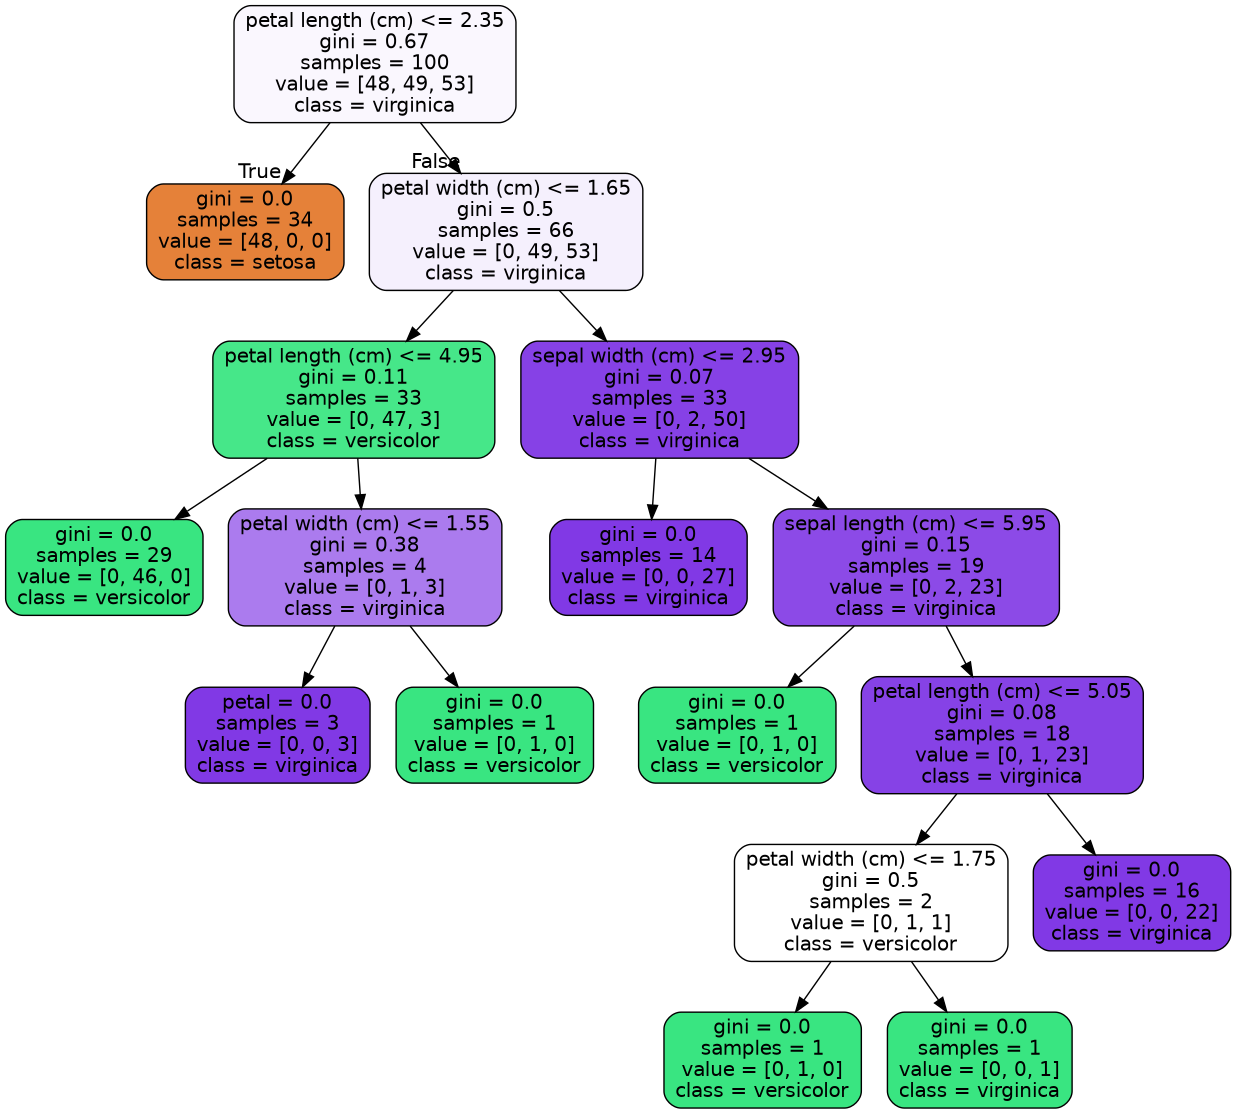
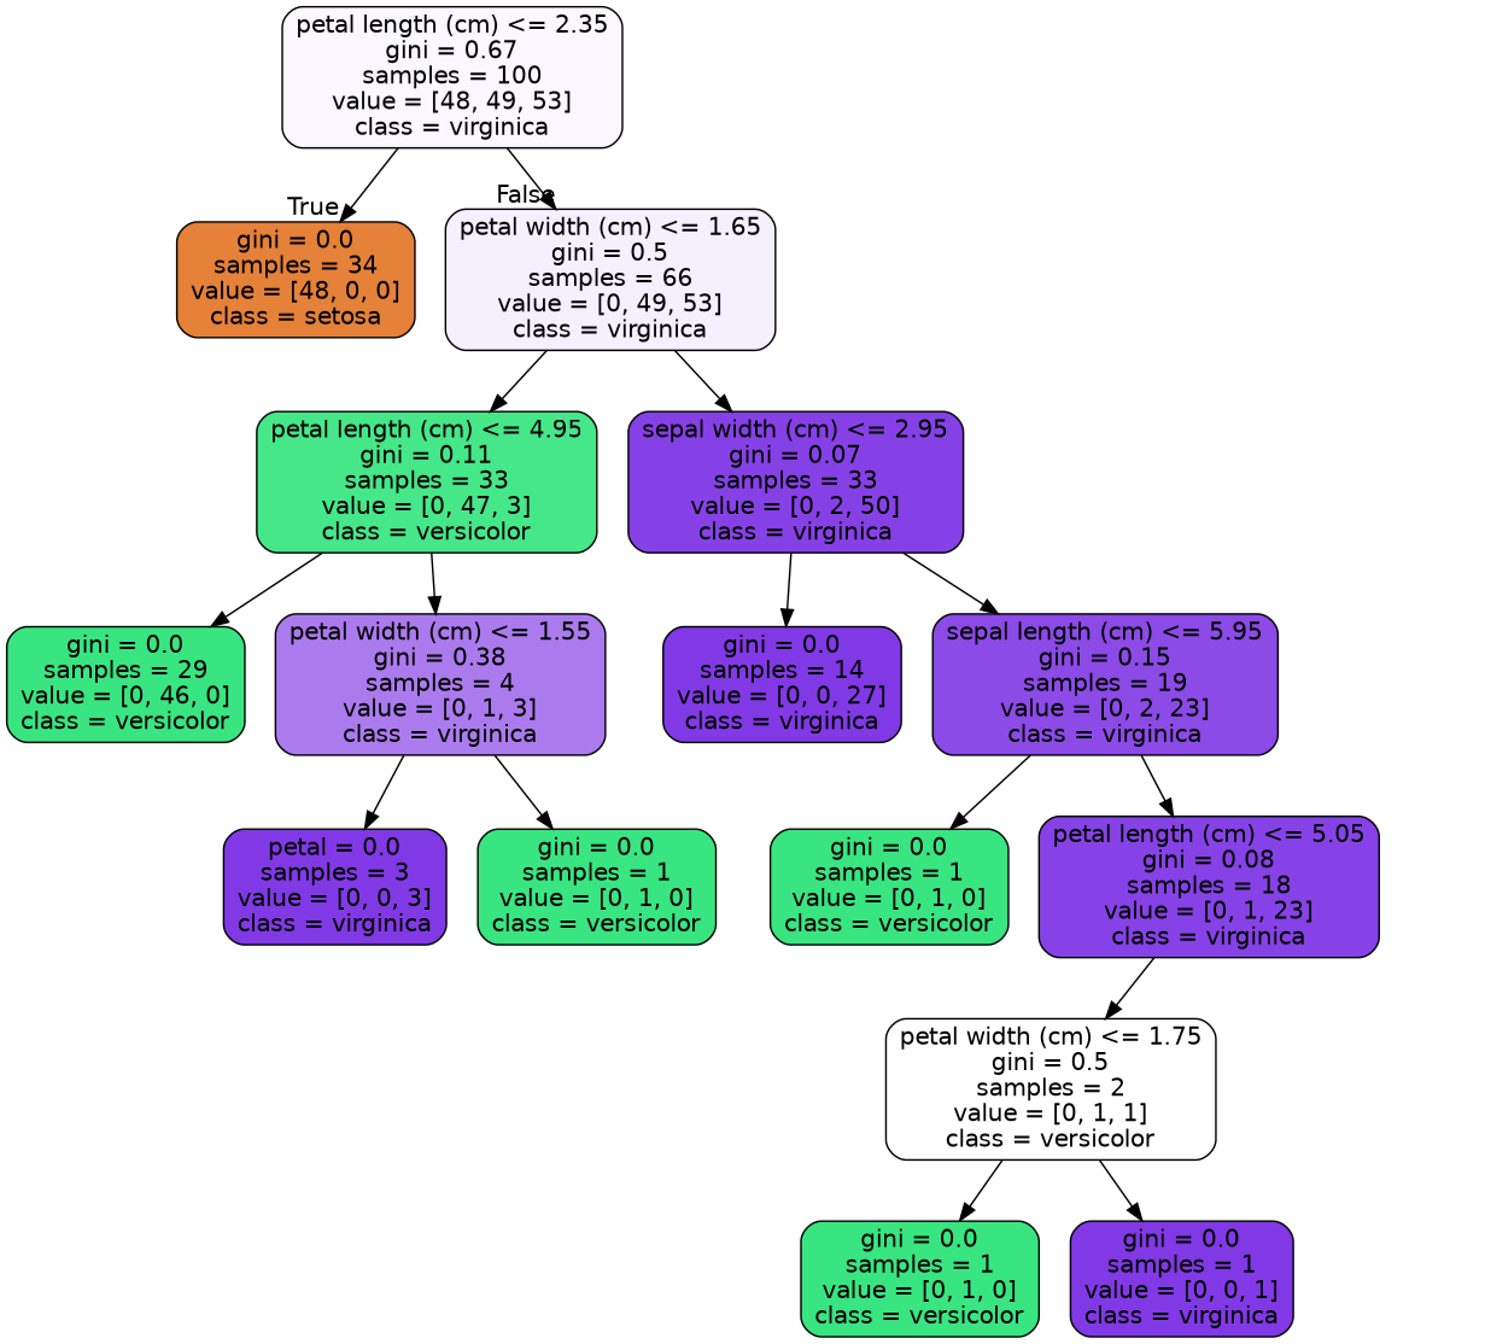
  digraph {
    node [color=black fillcolor="#39e581" fontname=helvetica shape=box style="filled, rounded"]
    edge [fontname=helvetica]
    n1 [fillcolor="#faf7fe" label="petal length (cm) <= 2.35\ngini = 0.67\nsamples = 100\nvalue = [48, 49, 53]\nclass = virginica"]
    n2 [fillcolor="#e58139" label="gini = 0.0\nsamples = 34\nvalue = [48, 0, 0]\nclass = setosa"]
    n3 [fillcolor="#f5f0fd" label="petal width (cm) <= 1.65\ngini = 0.5\nsamples = 66\nvalue = [0, 49, 53]\nclass = virginica"]
    n4 [fillcolor="#46e789" label="petal length (cm) <= 4.95\ngini = 0.11\nsamples = 33\nvalue = [0, 47, 3]\nclass = versicolor"]
    n5 [fillcolor="#8641e6" label="sepal width (cm) <= 2.95\ngini = 0.07\nsamples = 33\nvalue = [0, 2, 50]\nclass = virginica"]
    n6 [label="gini = 0.0\nsamples = 29\nvalue = [0, 46, 0]\nclass = versicolor"]
    n7 [fillcolor="#ab7bee" label="petal width (cm) <= 1.55\ngini = 0.38\nsamples = 4\nvalue = [0, 1, 3]\nclass = virginica"]
    n8 [fillcolor="#8139e5" label="gini = 0.0\nsamples = 14\nvalue = [0, 0, 27]\nclass = virginica"]
    n9 [fillcolor="#8c4ae7" label="sepal length (cm) <= 5.95\ngini = 0.15\nsamples = 19\nvalue = [0, 2, 23]\nclass = virginica"]
    n10 [fillcolor="#8139e5" label="petal = 0.0\nsamples = 3\nvalue = [0, 0, 3]\nclass = virginica"]
    n11 [label="gini = 0.0\nsamples = 1\nvalue = [0, 1, 0]\nclass = versicolor"]
    n12 [label="gini = 0.0\nsamples = 1\nvalue = [0, 1, 0]\nclass = versicolor"]
    n13 [fillcolor="#8642e6" label="petal length (cm) <= 5.05\ngini = 0.08\nsamples = 18\nvalue = [0, 1, 23]\nclass = virginica"]
    n14 [fillcolor="#ffffff" label="petal width (cm) <= 1.75\ngini = 0.5\nsamples = 2\nvalue = [0, 1, 1]\nclass = versicolor"]
-   n15 [fillcolor="#8139e5" label="gini = 0.0\nsamples = 16\nvalue = [0, 0, 22]\nclass = virginica"]
    n16 [label="gini = 0.0\nsamples = 1\nvalue = [0, 1, 0]\nclass = versicolor"]
-   n17 [label="gini = 0.0\nsamples = 1\nvalue = [0, 0, 1]\nclass = virginica"]
+   n17 [fillcolor="#8139e5" label="gini = 0.0\nsamples = 1\nvalue = [0, 0, 1]\nclass = virginica"]
    n1 -> n2 [headlabel=True labelangle=45 labeldistance=2.5]
    n1 -> n3 [headlabel=False labelangle=-45 labeldistance=2.5]
    n3 -> n4
    n3 -> n5
    n4 -> n6
    n4 -> n7
    n5 -> n8
    n5 -> n9
    n7 -> n10
    n7 -> n11
    n9 -> n12
    n9 -> n13
    n13 -> n14
-   n13 -> n15
    n14 -> n16
    n14 -> n17
  }
